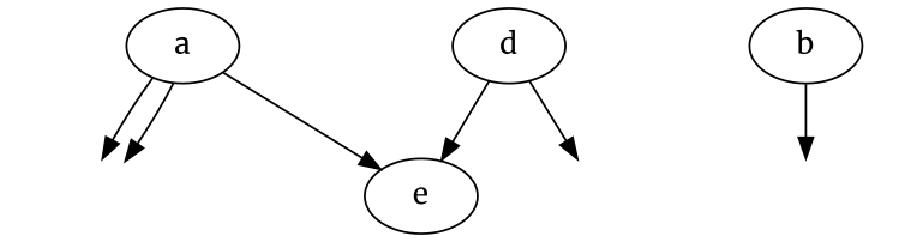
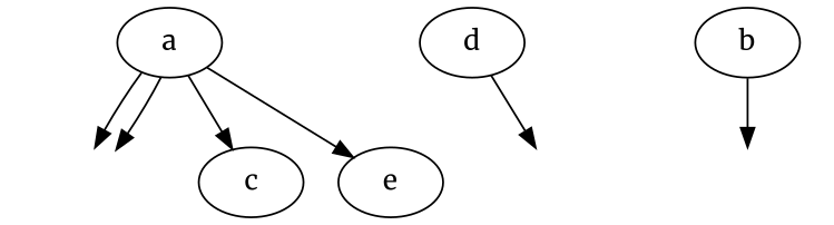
  digraph {
    fontname=Merriweather
    node [fontname=Merriweather]
    edge [fontname=Merriweather]
    n1 [label=a]
    ainvisl [lable=ainvisl style=invis]
+   c
    e
    n5 [label=b]
    binvisl [lable=binvisl style=invis]
    n7 [label=d]
    dinvisl [lable=dinvisl style=invis]
    n1 -> ainvisl
    n1 -> ainvisl
+   n1 -> c
    n1 -> e
    n5 -> binvisl
-   n7 -> e
    n7 -> dinvisl
  }
